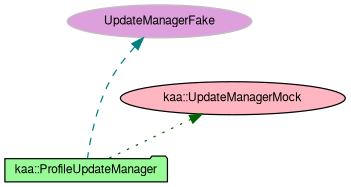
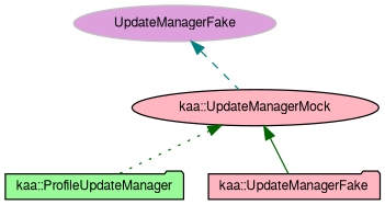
  digraph {
    rankdir=TB
    node [color=black fillcolor=lightpink fontname=FreeSans fontsize=10 shape=ellipse style=filled]
    edge [color=darkgreen dir=back fontname=FreeSans fontsize=10 labelfontname=FreeSans labelfontsize=10]
    n1 [color=grey75 fillcolor=plum height=0.2 label=UpdateManagerFake width=0.4]
    n2 [height=0.2 label="kaa::UpdateManagerMock" width=0.4]
    n3 [fillcolor=palegreen height=0.2 label="kaa::ProfileUpdateManager" shape=folder width=0.4]
-   n1 -> n3 [color=teal style=dashed]
+   n4 [height=0.2 label="kaa::UpdateManagerFake" shape=folder width=0.4]
+   n1 -> n2 [color=teal style=dashed]
    n2 -> n3 [style=dotted]
+   n2 -> n4 [style=solid]
  }
